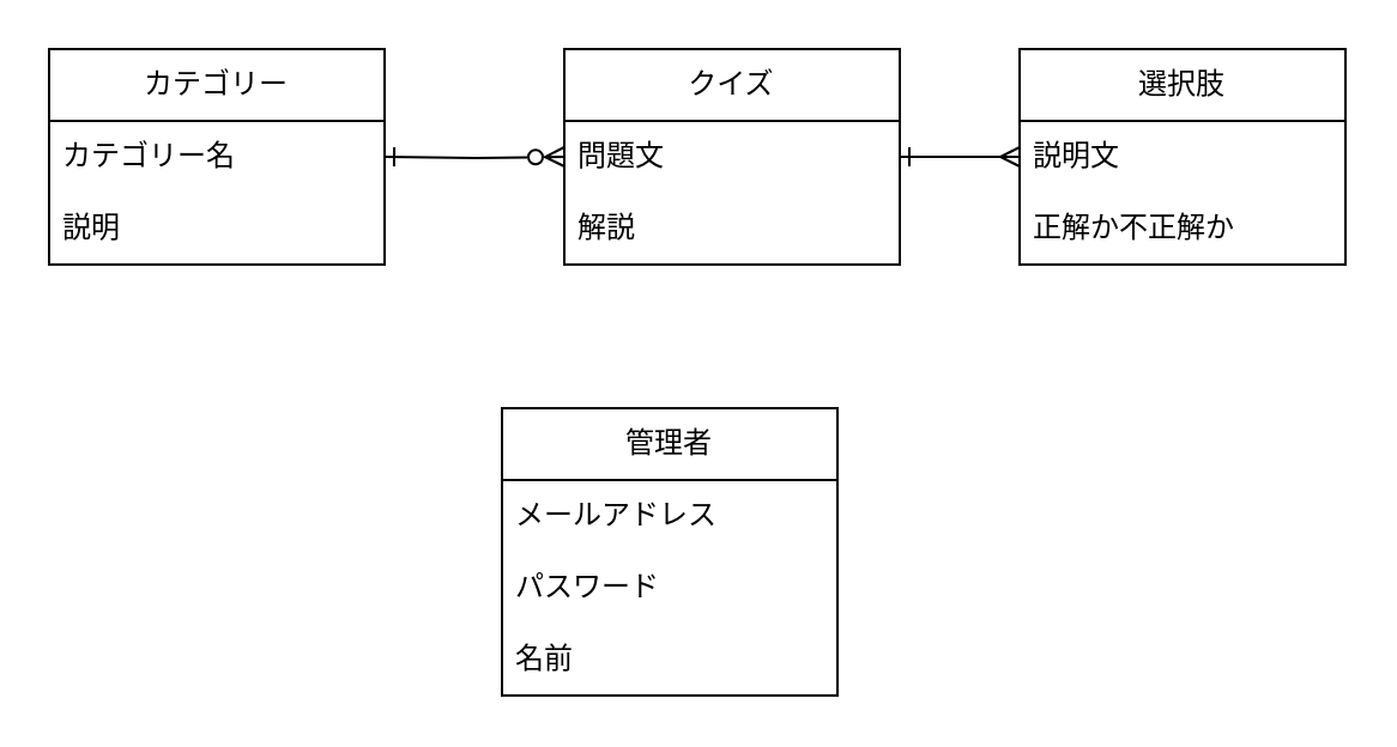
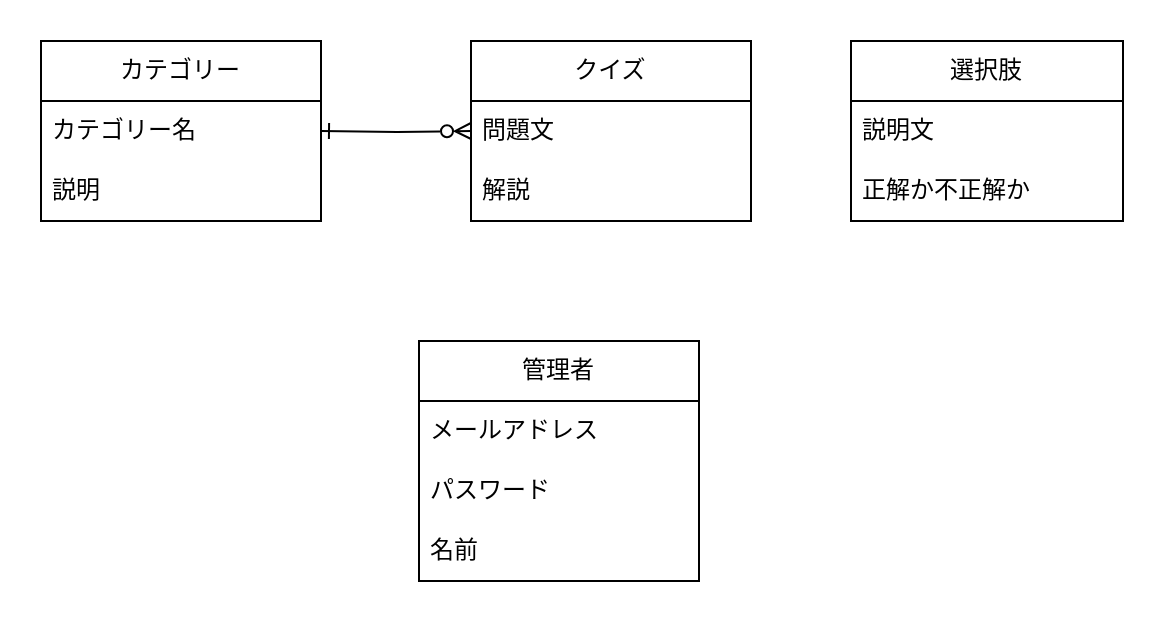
  <mxCell id="0" />
  <mxCell id="1" parent="0" />
- <mxCell id="2" style="edgeStyle=orthogonalEdgeStyle;html=1;exitX=1;exitY=0.5;exitDx=0;exitDy=0;entryX=0;entryY=0.5;entryDx=0;entryDy=0;rounded=0;curved=0;endArrow=ERmany;endFill=0;startArrow=ERone;startFill=0;" parent="1" source="3" target="14" edge="1"><mxGeometry relative="1" as="geometry" /></mxCell>
  <mxCell id="3" value="クイズ" style="swimlane;fontStyle=0;childLayout=stackLayout;horizontal=1;startSize=30;horizontalStack=0;resizeParent=1;resizeParentMax=0;resizeLast=0;collapsible=1;marginBottom=0;whiteSpace=wrap;html=1;fillColor=default;gradientColor=none;" parent="1" vertex="1"><mxGeometry x="235" y="20" width="140" height="90" as="geometry" /></mxCell>
  <mxCell id="4" value="問題文" style="rhombus;whiteSpace=wrap;html=1;align=left;fillColor=none;strokeColor=none;gradientColor=none;spacingLeft=4;spacingRight=4;" parent="3" vertex="1"><mxGeometry y="30" width="140" height="30" as="geometry" /></mxCell>
  <mxCell id="5" value="解説" style="text;strokeColor=none;fillColor=none;align=left;verticalAlign=middle;spacingLeft=4;spacingRight=4;overflow=hidden;points=[[0,0.5],[1,0.5]];portConstraint=eastwest;rotatable=0;whiteSpace=wrap;html=1;" parent="3" vertex="1"><mxGeometry y="60" width="140" height="30" as="geometry" /></mxCell>
  <mxCell id="6" value="カテゴリー" style="swimlane;fontStyle=0;childLayout=stackLayout;horizontal=1;startSize=30;horizontalStack=0;resizeParent=1;resizeParentMax=0;resizeLast=0;collapsible=1;marginBottom=0;whiteSpace=wrap;html=1;fillColor=default;gradientColor=none;" parent="1" vertex="1"><mxGeometry x="20" y="20" width="140" height="90" as="geometry" /></mxCell>
  <mxCell id="7" value="カテゴリー名" style="text;strokeColor=none;fillColor=none;align=left;verticalAlign=middle;spacingLeft=4;spacingRight=4;overflow=hidden;points=[[0,0.5],[1,0.5]];portConstraint=eastwest;rotatable=0;whiteSpace=wrap;html=1;" parent="6" vertex="1"><mxGeometry y="30" width="140" height="30" as="geometry" /></mxCell>
  <mxCell id="8" value="説明" style="text;strokeColor=none;fillColor=none;align=left;verticalAlign=middle;spacingLeft=4;spacingRight=4;overflow=hidden;points=[[0,0.5],[1,0.5]];portConstraint=eastwest;rotatable=0;whiteSpace=wrap;html=1;" parent="6" vertex="1"><mxGeometry y="60" width="140" height="30" as="geometry" /></mxCell>
  <mxCell id="9" value="管理者" style="swimlane;fontStyle=0;childLayout=stackLayout;horizontal=1;startSize=30;horizontalStack=0;resizeParent=1;resizeParentMax=0;resizeLast=0;collapsible=1;marginBottom=0;whiteSpace=wrap;html=1;fillColor=default;gradientColor=none;" parent="1" vertex="1"><mxGeometry x="209" y="170" width="140" height="120" as="geometry" /></mxCell>
  <mxCell id="10" value="メールアドレス" style="text;strokeColor=none;fillColor=none;align=left;verticalAlign=middle;spacingLeft=4;spacingRight=4;overflow=hidden;points=[[0,0.5],[1,0.5]];portConstraint=eastwest;rotatable=0;whiteSpace=wrap;html=1;" parent="9" vertex="1"><mxGeometry y="30" width="140" height="30" as="geometry" /></mxCell>
  <mxCell id="11" value="パスワード" style="text;strokeColor=none;fillColor=none;align=left;verticalAlign=middle;spacingLeft=4;spacingRight=4;overflow=hidden;points=[[0,0.5],[1,0.5]];portConstraint=eastwest;rotatable=0;whiteSpace=wrap;html=1;" parent="9" vertex="1"><mxGeometry y="60" width="140" height="30" as="geometry" /></mxCell>
  <mxCell id="12" value="名前" style="text;strokeColor=none;fillColor=none;align=left;verticalAlign=middle;spacingLeft=4;spacingRight=4;overflow=hidden;points=[[0,0.5],[1,0.5]];portConstraint=eastwest;rotatable=0;whiteSpace=wrap;html=1;" parent="9" vertex="1"><mxGeometry y="90" width="140" height="30" as="geometry" /></mxCell>
  <mxCell id="13" value="選択肢" style="swimlane;fontStyle=0;childLayout=stackLayout;horizontal=1;startSize=30;horizontalStack=0;resizeParent=1;resizeParentMax=0;resizeLast=0;collapsible=1;marginBottom=0;whiteSpace=wrap;html=1;fillColor=default;gradientColor=none;" parent="1" vertex="1"><mxGeometry x="425" y="20" width="136" height="90" as="geometry" /></mxCell>
  <mxCell id="14" value="説明文" style="text;strokeColor=none;fillColor=none;align=left;verticalAlign=middle;spacingLeft=4;spacingRight=4;overflow=hidden;points=[[0,0.5],[1,0.5]];portConstraint=eastwest;rotatable=0;whiteSpace=wrap;html=1;" parent="13" vertex="1"><mxGeometry y="30" width="136" height="30" as="geometry" /></mxCell>
  <mxCell id="15" value="正解か不正解か" style="text;strokeColor=none;fillColor=none;align=left;verticalAlign=middle;spacingLeft=4;spacingRight=4;overflow=hidden;points=[[0,0.5],[1,0.5]];portConstraint=eastwest;rotatable=0;whiteSpace=wrap;html=1;" parent="13" vertex="1"><mxGeometry y="60" width="136" height="30" as="geometry" /></mxCell>
  <mxCell id="16" style="edgeStyle=orthogonalEdgeStyle;html=1;rounded=0;endArrow=ERzeroToMany;endFill=0;startArrow=ERone;startFill=0;" parent="1" target="4" edge="1"><mxGeometry relative="1" as="geometry"><mxPoint x="160" y="65" as="sourcePoint" /><mxPoint x="221" y="61" as="targetPoint" /></mxGeometry></mxCell>
